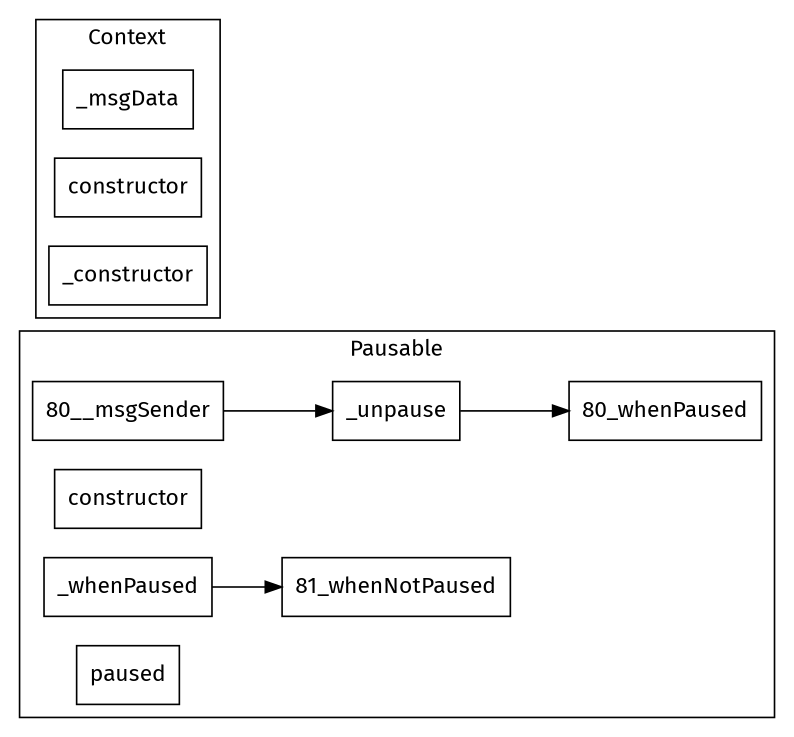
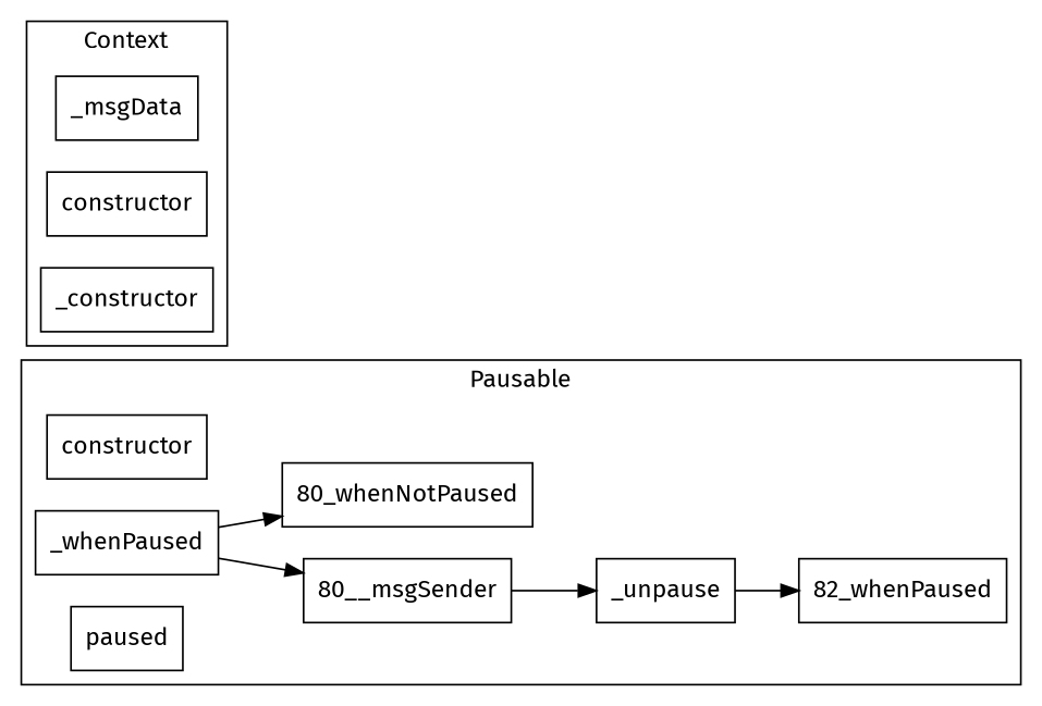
  strict digraph {
    fontname="Fira Sans"
    rankdir=LR
    node [fontname="Fira Sans" shape=box]
    edge [fontname="Fira Sans"]
    n1 [label=_unpause]
-   "80_whenPaused"
+   "80_whenPaused" [label="82_whenPaused"]
    "80__msgSender"
    n4 [label=constructor]
    n5 [label=_whenPaused]
-   "80_whenNotPaused" [label="81_whenNotPaused"]
+   "80_whenNotPaused"
    n7 [label=paused]
    n8 [label=_msgData]
    n9 [label=constructor]
    n10 [label=_constructor]
    subgraph cluster_1 {
      label=Pausable
      n1
      "80_whenPaused"
      "80__msgSender"
      n4
      n5
      "80_whenNotPaused"
      n7
    }
    subgraph cluster_2 {
      label=Context
      n8
      n9
      n10
    }
    subgraph cluster_3 {
      label="[Solidity]"
    }
    n1 -> "80_whenPaused"
    "80__msgSender" -> n1
+   n5 -> "80__msgSender"
    n5 -> "80_whenNotPaused"
  }
